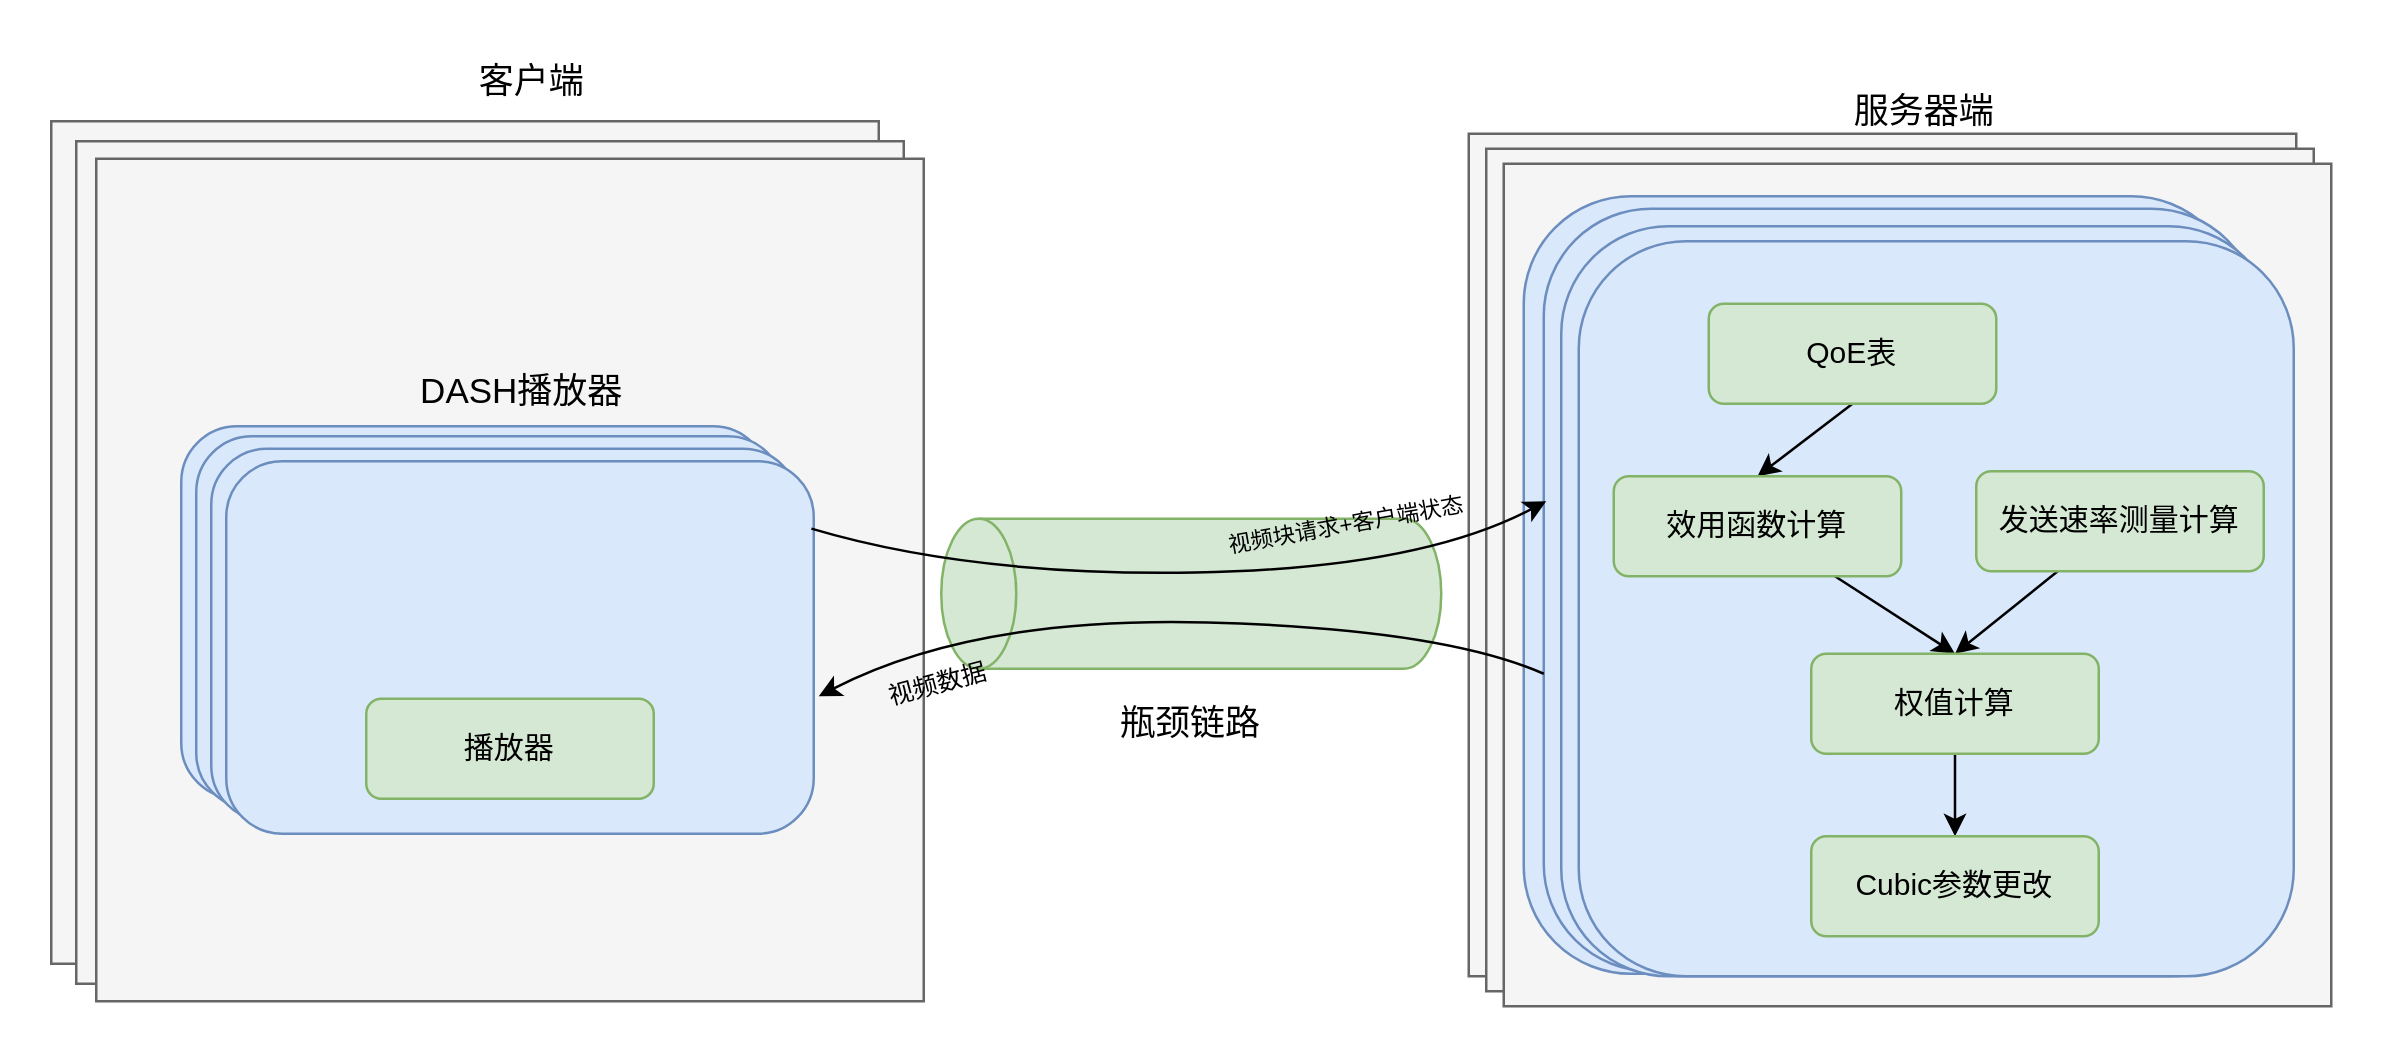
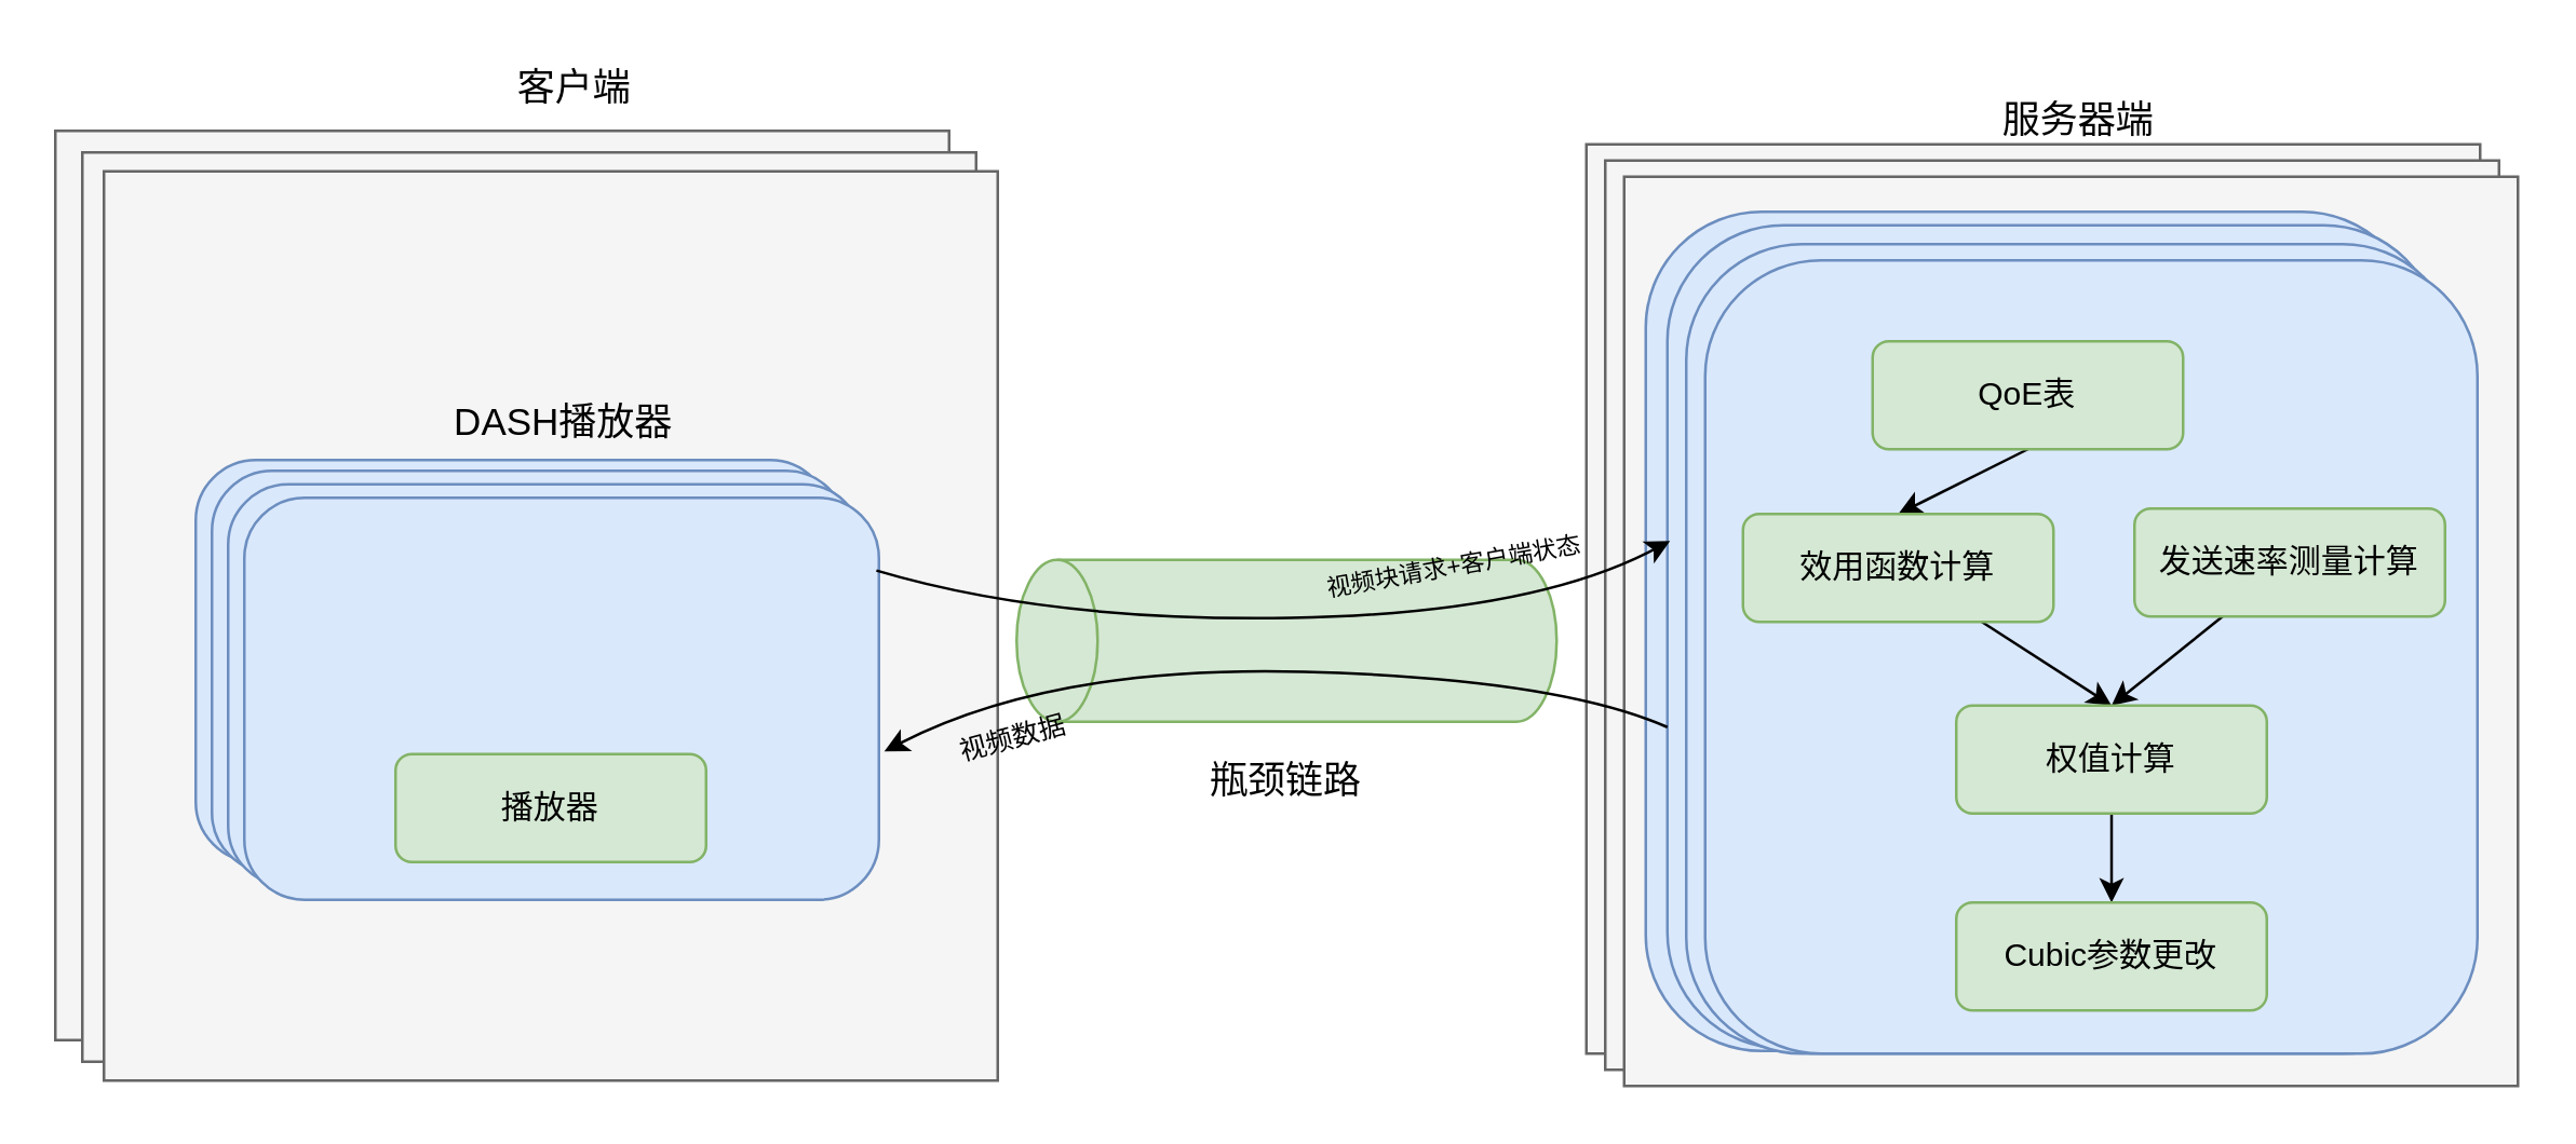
  <mxCell id="0" />
  <mxCell id="1" parent="0" />
  <mxCell id="2" value="" style="rounded=0;whiteSpace=wrap;html=1;fillColor=#f5f5f5;fontColor=#333333;strokeColor=#666666;glass=0;" vertex="1" parent="1"><mxGeometry x="20" y="48" width="331" height="337" as="geometry" /></mxCell>
  <mxCell id="3" value="" style="rounded=0;whiteSpace=wrap;html=1;fillColor=#f5f5f5;fontColor=#333333;strokeColor=#666666;glass=0;" vertex="1" parent="1"><mxGeometry x="30" y="56" width="331" height="337" as="geometry" /></mxCell>
  <mxCell id="4" value="" style="rounded=0;whiteSpace=wrap;html=1;fillColor=#f5f5f5;fontColor=#333333;strokeColor=#666666;glass=0;" vertex="1" parent="1"><mxGeometry x="38" y="63" width="331" height="337" as="geometry" /></mxCell>
  <mxCell id="5" value="" style="rounded=0;whiteSpace=wrap;html=1;fillColor=#f5f5f5;fontColor=#333333;strokeColor=#666666;glass=0;" vertex="1" parent="1"><mxGeometry x="587" y="53" width="331" height="337" as="geometry" /></mxCell>
  <mxCell id="6" value="" style="rounded=0;whiteSpace=wrap;html=1;fillColor=#f5f5f5;fontColor=#333333;strokeColor=#666666;glass=0;" vertex="1" parent="1"><mxGeometry x="594" y="59" width="331" height="337" as="geometry" /></mxCell>
  <mxCell id="7" value="" style="rounded=1;whiteSpace=wrap;html=1;fontSize=12;fillColor=#dae8fc;strokeColor=#6c8ebf;" vertex="1" parent="1"><mxGeometry x="72" y="170" width="235" height="149" as="geometry" /></mxCell>
  <mxCell id="8" value="" style="rounded=1;whiteSpace=wrap;html=1;fontSize=12;fillColor=#dae8fc;strokeColor=#6c8ebf;" vertex="1" parent="1"><mxGeometry x="78" y="174" width="235" height="149" as="geometry" /></mxCell>
  <mxCell id="9" value="" style="rounded=1;whiteSpace=wrap;html=1;fontSize=12;fillColor=#dae8fc;strokeColor=#6c8ebf;" vertex="1" parent="1"><mxGeometry x="84" y="179" width="235" height="149" as="geometry" /></mxCell>
  <mxCell id="10" value="" style="rounded=1;whiteSpace=wrap;html=1;fontSize=12;fillColor=#dae8fc;strokeColor=#6c8ebf;" vertex="1" parent="1"><mxGeometry x="90" y="184" width="235" height="149" as="geometry" /></mxCell>
  <mxCell id="11" value="" style="rounded=0;whiteSpace=wrap;html=1;fillColor=#f5f5f5;fontColor=#333333;strokeColor=#666666;glass=0;" vertex="1" parent="1"><mxGeometry x="601" y="65" width="331" height="337" as="geometry" /></mxCell>
  <mxCell id="12" value="" style="rounded=1;whiteSpace=wrap;html=1;fillColor=#dae8fc;strokeColor=#6c8ebf;" vertex="1" parent="1"><mxGeometry x="609" y="78" width="286" height="311" as="geometry" /></mxCell>
  <mxCell id="13" value="" style="rounded=1;whiteSpace=wrap;html=1;fillColor=#dae8fc;strokeColor=#6c8ebf;" vertex="1" parent="1"><mxGeometry x="617" y="83" width="286" height="305" as="geometry" /></mxCell>
  <mxCell id="14" value="" style="rounded=1;whiteSpace=wrap;html=1;fillColor=#dae8fc;strokeColor=#6c8ebf;" vertex="1" parent="1"><mxGeometry x="624" y="90" width="286" height="300" as="geometry" /></mxCell>
  <mxCell id="15" value="&lt;font style=&quot;font-size: 14px&quot;&gt;客户端&lt;/font&gt;" style="text;html=1;strokeColor=none;fillColor=none;align=center;verticalAlign=middle;whiteSpace=wrap;rounded=0;fontSize=12;" vertex="1" parent="1"><mxGeometry x="163" y="20" width="99" height="24" as="geometry" /></mxCell>
  <mxCell id="16" value="" style="rounded=1;whiteSpace=wrap;html=1;fillColor=#dae8fc;strokeColor=#6c8ebf;" vertex="1" parent="1"><mxGeometry x="631" y="96" width="286" height="294" as="geometry" /></mxCell>
  <mxCell id="17" value="播放器" style="rounded=1;whiteSpace=wrap;html=1;fontSize=12;fillColor=#d5e8d4;strokeColor=#82b366;" vertex="1" parent="1"><mxGeometry x="146" y="279" width="115" height="40" as="geometry" /></mxCell>
  <mxCell id="18" style="rounded=0;orthogonalLoop=1;jettySize=auto;html=1;exitX=0.5;exitY=1;exitDx=0;exitDy=0;entryX=0.5;entryY=0;entryDx=0;entryDy=0;startArrow=none;startFill=0;" edge="1" parent="1" source="19" target="21"><mxGeometry relative="1" as="geometry" /></mxCell>
- <mxCell id="19" value="QoE表" style="rounded=1;whiteSpace=wrap;html=1;fontSize=12;fillColor=#d5e8d4;strokeColor=#82b366;" vertex="1" parent="1"><mxGeometry x="683" y="121" width="115" height="40" as="geometry" /></mxCell>
+ <mxCell id="19" value="QoE表" style="rounded=1;whiteSpace=wrap;html=1;fontSize=12;fillColor=#d5e8d4;strokeColor=#82b366;" vertex="1" parent="1"><mxGeometry x="693" y="126" width="115" height="40" as="geometry" /></mxCell>
  <mxCell id="20" style="edgeStyle=none;rounded=0;orthogonalLoop=1;jettySize=auto;html=1;entryX=0.5;entryY=0;entryDx=0;entryDy=0;startArrow=none;startFill=0;" edge="1" parent="1" source="21" target="25"><mxGeometry relative="1" as="geometry" /></mxCell>
  <mxCell id="21" value="效用函数计算" style="rounded=1;whiteSpace=wrap;html=1;fontSize=12;fillColor=#d5e8d4;strokeColor=#82b366;" vertex="1" parent="1"><mxGeometry x="645" y="190" width="115" height="40" as="geometry" /></mxCell>
  <mxCell id="22" style="edgeStyle=none;rounded=0;orthogonalLoop=1;jettySize=auto;html=1;entryX=0.5;entryY=0;entryDx=0;entryDy=0;startArrow=none;startFill=0;" edge="1" parent="1" source="23" target="25"><mxGeometry relative="1" as="geometry" /></mxCell>
  <mxCell id="23" value="发送速率测量计算" style="rounded=1;whiteSpace=wrap;html=1;fontSize=12;fillColor=#d5e8d4;strokeColor=#82b366;" vertex="1" parent="1"><mxGeometry x="790" y="188" width="115" height="40" as="geometry" /></mxCell>
  <mxCell id="24" style="edgeStyle=none;rounded=0;orthogonalLoop=1;jettySize=auto;html=1;startArrow=none;startFill=0;" edge="1" parent="1" source="25" target="26"><mxGeometry relative="1" as="geometry" /></mxCell>
  <mxCell id="25" value="权值计算" style="rounded=1;whiteSpace=wrap;html=1;fontSize=12;fillColor=#d5e8d4;strokeColor=#82b366;" vertex="1" parent="1"><mxGeometry x="724" y="261" width="115" height="40" as="geometry" /></mxCell>
  <mxCell id="26" value="Cubic参数更改" style="rounded=1;whiteSpace=wrap;html=1;fontSize=12;fillColor=#d5e8d4;strokeColor=#82b366;" vertex="1" parent="1"><mxGeometry x="724" y="334" width="115" height="40" as="geometry" /></mxCell>
  <mxCell id="27" value="" style="shape=cylinder3;whiteSpace=wrap;html=1;boundedLbl=1;backgroundOutline=1;size=15;rotation=-180;direction=south;fillColor=#d5e8d4;strokeColor=#82b366;" vertex="1" parent="1"><mxGeometry x="376" y="207" width="200" height="60" as="geometry" /></mxCell>
  <mxCell id="28" value="" style="curved=1;endArrow=classic;html=1;rounded=0;exitX=0.996;exitY=0.181;exitDx=0;exitDy=0;exitPerimeter=0;" edge="1" parent="1" source="10"><mxGeometry width="50" height="50" relative="1" as="geometry"><mxPoint x="337" y="205.879" as="sourcePoint" /><mxPoint x="618" y="200" as="targetPoint" /><Array as="points"><mxPoint x="388" y="230" /><mxPoint x="567" y="227" /></Array></mxGeometry></mxCell>
  <mxCell id="29" value="" style="curved=1;endArrow=none;html=1;rounded=0;startArrow=classic;startFill=1;endFill=0;" edge="1" parent="1"><mxGeometry width="50" height="50" relative="1" as="geometry"><mxPoint x="327" y="278" as="sourcePoint" /><mxPoint x="617" y="269" as="targetPoint" /><Array as="points"><mxPoint x="389" y="246" /><mxPoint x="576" y="251" /></Array></mxGeometry></mxCell>
  <mxCell id="30" value="&lt;font style=&quot;font-size: 14px&quot;&gt;瓶颈链路&lt;/font&gt;" style="text;html=1;strokeColor=none;fillColor=none;align=center;verticalAlign=middle;whiteSpace=wrap;rounded=0;" vertex="1" parent="1"><mxGeometry x="446" y="274" width="60" height="30" as="geometry" /></mxCell>
  <mxCell id="31" value="&lt;font style=&quot;font-size: 9px&quot;&gt;视频块请求+客户端状态&lt;/font&gt;" style="text;html=1;strokeColor=none;fillColor=none;align=center;verticalAlign=middle;whiteSpace=wrap;rounded=0;fontSize=14;rotation=-10;" vertex="1" parent="1"><mxGeometry x="466" y="193" width="144" height="30" as="geometry" /></mxCell>
  <mxCell id="32" value="&lt;font size=&quot;1&quot;&gt;视频数据&lt;/font&gt;" style="text;html=1;strokeColor=none;fillColor=none;align=center;verticalAlign=middle;whiteSpace=wrap;rounded=0;fontSize=14;rotation=-15;" vertex="1" parent="1"><mxGeometry x="344" y="257" width="61" height="30" as="geometry" /></mxCell>
  <mxCell id="33" value="&lt;font style=&quot;font-size: 14px&quot;&gt;服务器端&lt;/font&gt;" style="text;html=1;strokeColor=none;fillColor=none;align=center;verticalAlign=middle;whiteSpace=wrap;rounded=0;fontSize=12;" vertex="1" parent="1"><mxGeometry x="720" y="32" width="99" height="24" as="geometry" /></mxCell>
  <mxCell id="34" value="&lt;font style=&quot;font-size: 14px&quot;&gt;DASH播放器&lt;/font&gt;" style="text;html=1;strokeColor=none;fillColor=none;align=center;verticalAlign=middle;whiteSpace=wrap;rounded=0;fontSize=12;" vertex="1" parent="1"><mxGeometry x="158.5" y="144" width="99" height="24" as="geometry" /></mxCell>
